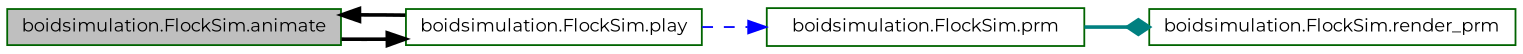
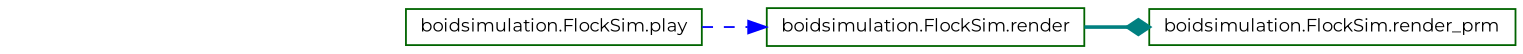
  digraph {
    fontname=Montserrat
    rankdir=LR
    node [color=darkgreen fillcolor=white fontname=Montserrat fontsize=10 shape=record style=filled]
    edge [arrowhead=normal color=black fontname=Montserrat fontsize=10 labelfontname=Helvetica labelfontsize=10 style=bold]
-   n1 [fillcolor=grey75 fontcolor=black height=0.2 label="boidsimulation.FlockSim.animate" width=0.4]
    n2 [height=0.2 label="boidsimulation.FlockSim.play" width=0.4]
-   n3 [height=0.2 label="boidsimulation.FlockSim.prm" width=0.4]
+   n3 [height=0.2 label="boidsimulation.FlockSim.render" width=0.4]
    n4 [height=0.2 label="boidsimulation.FlockSim.render_prm" width=0.4]
-   n1 -> n2
-   n2 -> n1
    n2 -> n3 [color=blue style=dashed]
    n3 -> n4 [arrowhead=diamond color=teal]
  }
